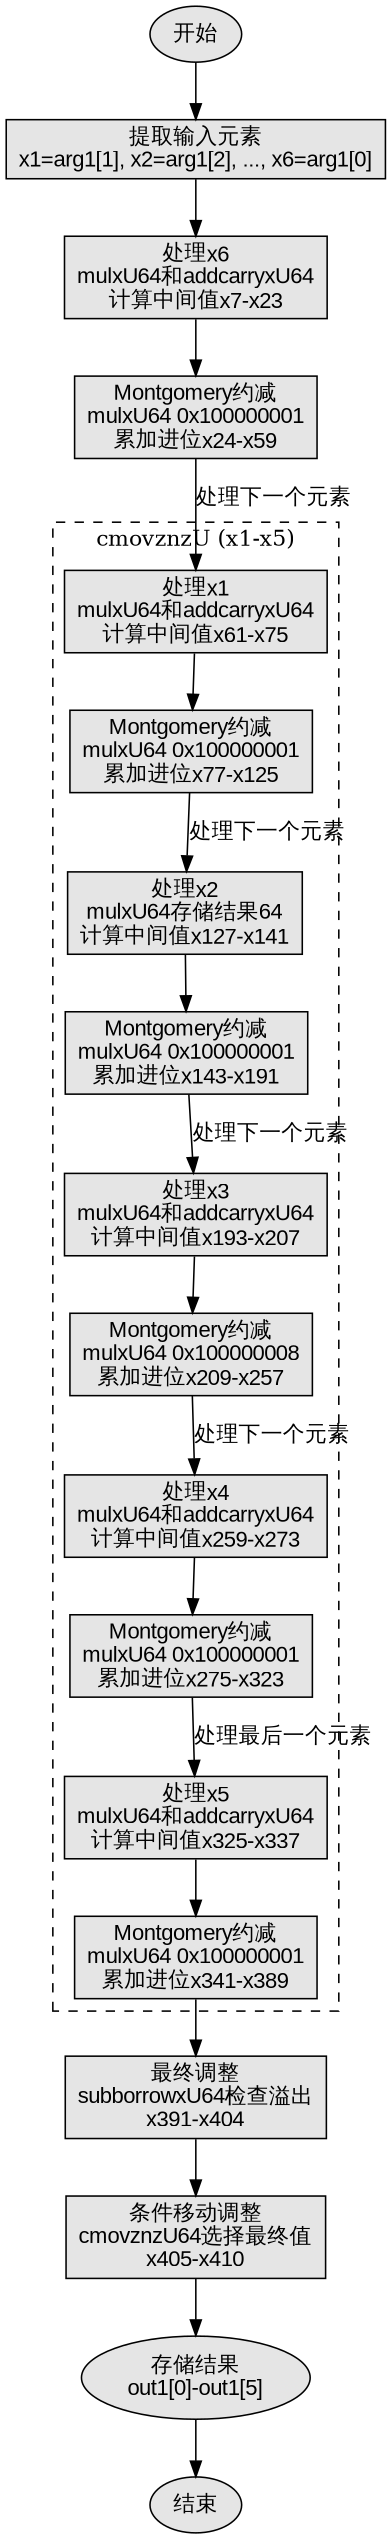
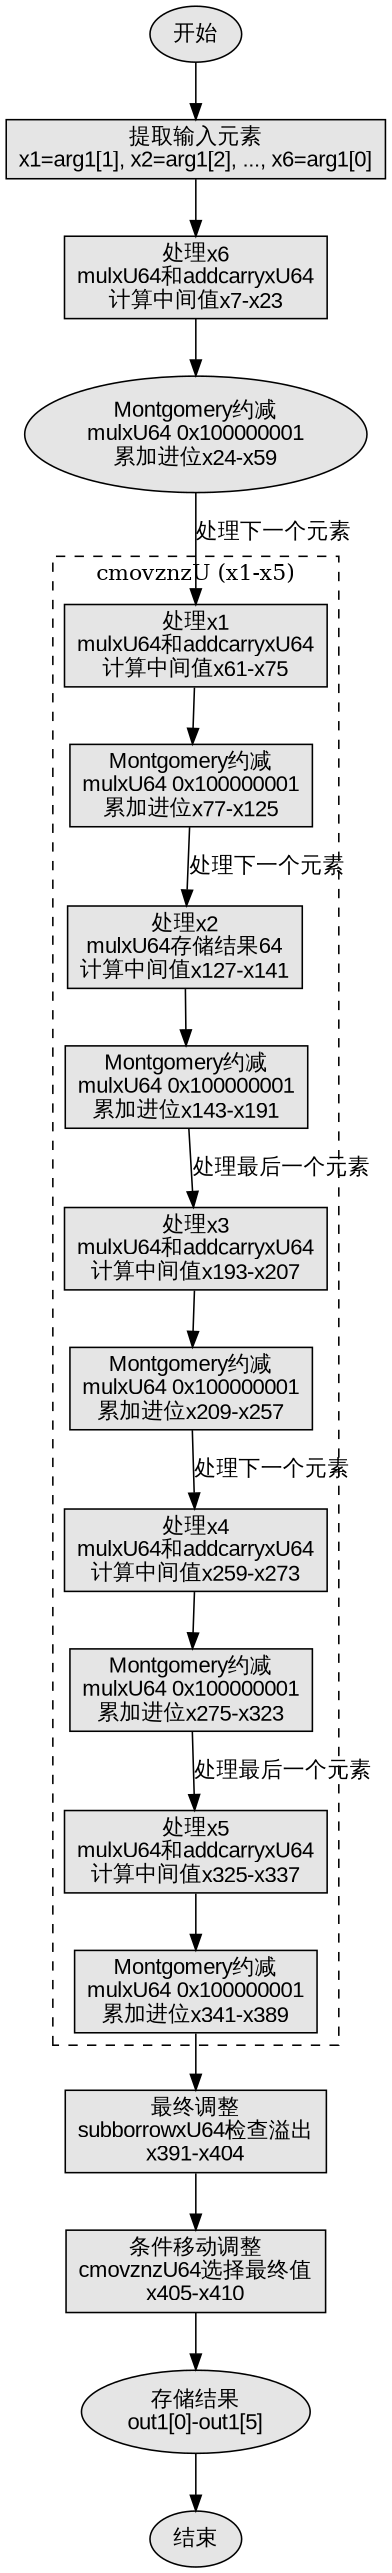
  digraph {
    node [fillcolor="#E5E5E5" fontname=Arial shape=rectangle style=filled]
    edge [fontname=Arial]
    n1 [label="处理x1\nmulxU64和addcarryxU64\n计算中间值x61-x75"]
    n2 [label="Montgomery约减\nmulxU64 0x100000001\n累加进位x77-x125"]
    n3 [label="处理x2\nmulxU64存储结果64\n计算中间值x127-x141"]
    n4 [label="Montgomery约减\nmulxU64 0x100000001\n累加进位x143-x191"]
    n5 [label="处理x3\nmulxU64和addcarryxU64\n计算中间值x193-x207"]
-   n6 [label="Montgomery约减\nmulxU64 0x100000008\n累加进位x209-x257"]
+   n6 [label="Montgomery约减\nmulxU64 0x100000001\n累加进位x209-x257"]
    n7 [label="处理x4\nmulxU64和addcarryxU64\n计算中间值x259-x273"]
    n8 [label="Montgomery约减\nmulxU64 0x100000001\n累加进位x275-x323"]
    n9 [label="处理x5\nmulxU64和addcarryxU64\n计算中间值x325-x337"]
    n10 [label="Montgomery约减\nmulxU64 0x100000001\n累加进位x341-x389"]
    n11 [label="最终调整\nsubborrowxU64检查溢出\nx391-x404"]
    n12 [label="开始" shape=ellipse]
    n13 [label="提取输入元素\nx1=arg1[1], x2=arg1[2], ..., x6=arg1[0]"]
    n14 [label="处理x6\nmulxU64和addcarryxU64\n计算中间值x7-x23"]
    n15 [label="结束" shape=ellipse]
-   n16 [label="Montgomery约减\nmulxU64 0x100000001\n累加进位x24-x59"]
+   n16 [label="Montgomery约减\nmulxU64 0x100000001\n累加进位x24-x59" shape=ellipse]
    n17 [label="条件移动调整\ncmovznzU64选择最终值\nx405-x410"]
    n18 [label="存储结果\nout1[0]-out1[5]" shape=ellipse]
    subgraph cluster_1 {
      label="cmovznzU (x1-x5)"
      style=dashed
      n1
      n2
      n3
      n4
      n5
      n6
      n7
      n8
      n9
      n10
    }
    n1 -> n2
    n2 -> n3 [label="处理下一个元素"]
    n3 -> n4
-   n4 -> n5 [label="处理下一个元素"]
+   n4 -> n5 [label="处理最后一个元素"]
    n5 -> n6
    n6 -> n7 [label="处理下一个元素"]
    n7 -> n8
    n8 -> n9 [label="处理最后一个元素"]
    n9 -> n10
    n10 -> n11
    n11 -> n17
    n12 -> n13
    n13 -> n14
    n14 -> n16
    n16 -> n1 [label="处理下一个元素"]
    n17 -> n18
    n18 -> n15
  }
